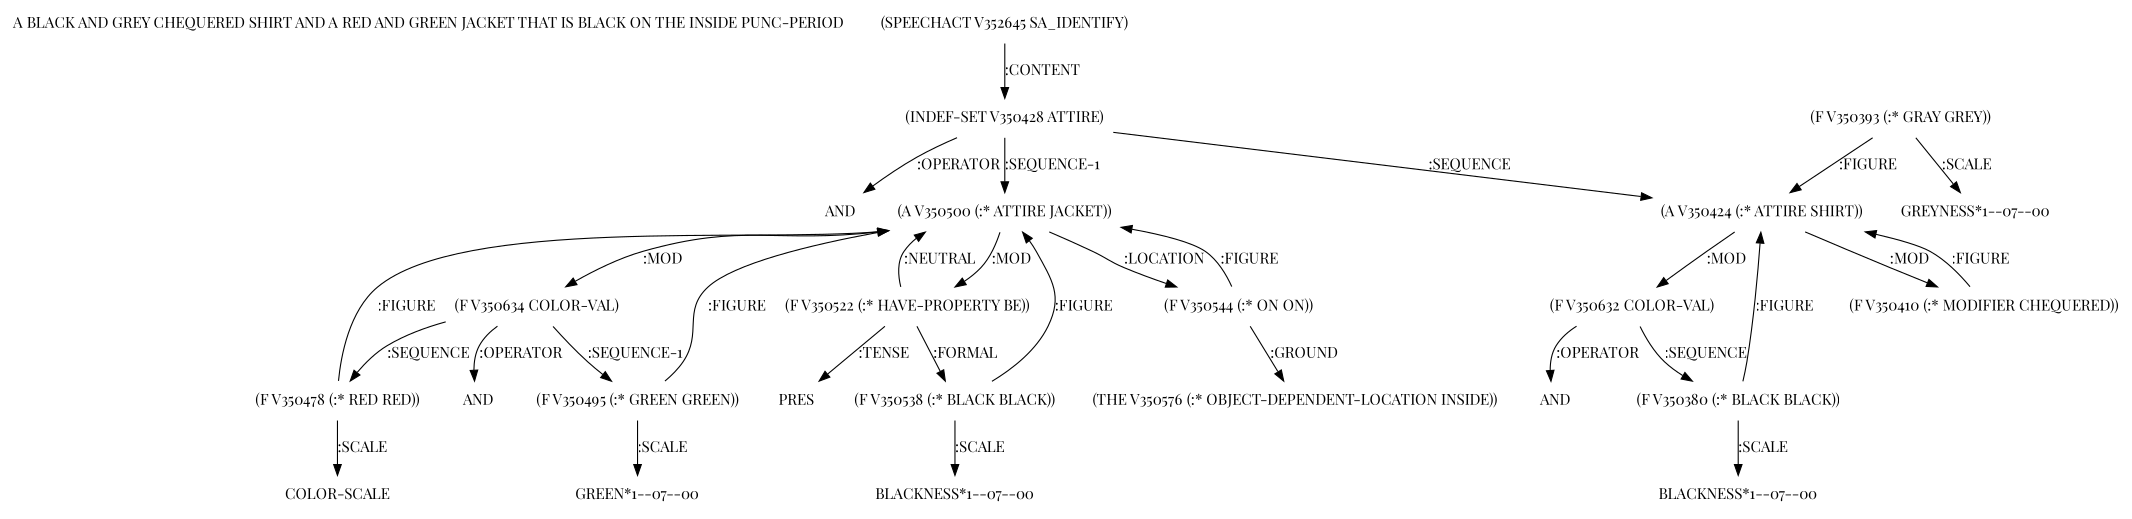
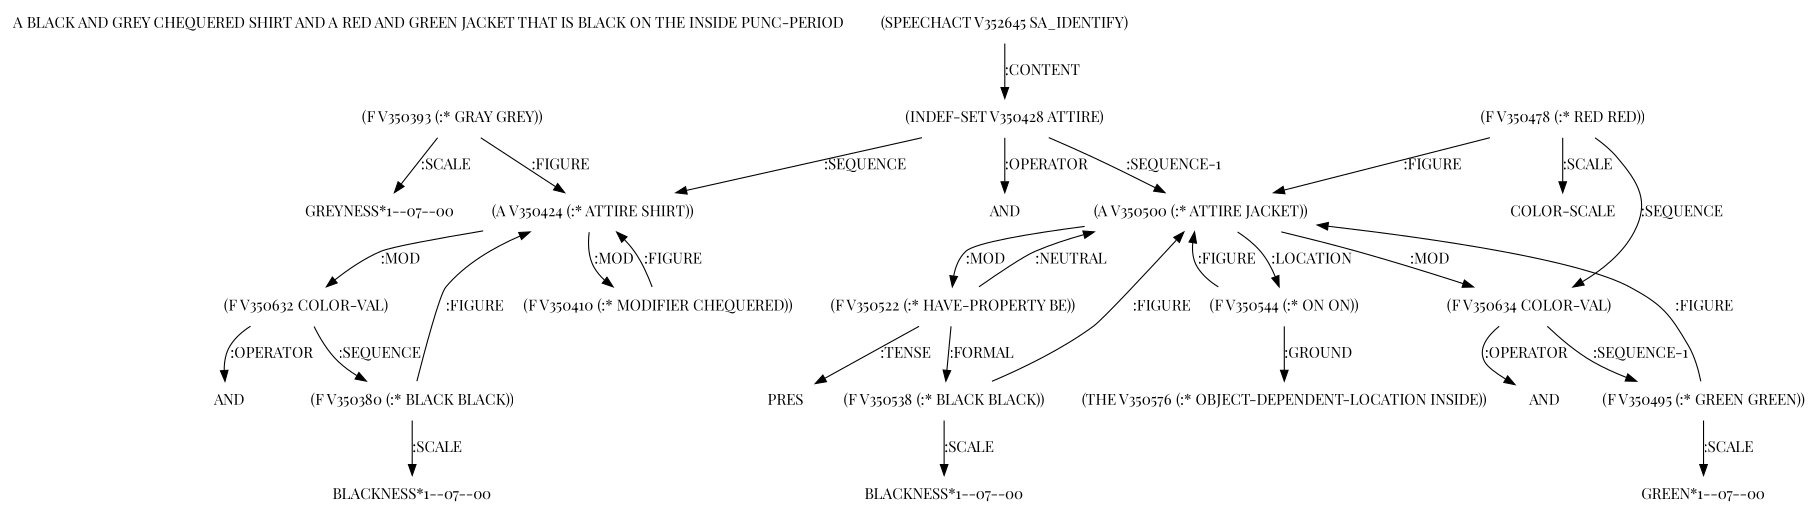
  digraph {
    fontname="Playfair Display"
    node [fontname="Playfair Display" shape=none]
    edge [fontname="Playfair Display"]
    "A BLACK AND GREY CHEQUERED SHIRT AND A RED AND GREEN JACKET THAT IS BLACK ON THE INSIDE PUNC-PERIOD"
    n2 [label="(SPEECHACT V352645 SA_IDENTIFY)"]
    n3 [label="(INDEF-SET V350428 ATTIRE)"]
    n4 [label=AND]
    n5 [label="(A V350424 (:* ATTIRE SHIRT))"]
    n6 [label="(A V350500 (:* ATTIRE JACKET))"]
    n7 [label="(F V350632 COLOR-VAL)"]
    n8 [label="(F V350410 (:* MODIFIER CHEQUERED))"]
    n9 [label="(F V350544 (:* ON ON))"]
    n10 [label="(F V350522 (:* HAVE-PROPERTY BE))"]
    n11 [label="(F V350634 COLOR-VAL)"]
    n12 [label="(F V350380 (:* BLACK BLACK))"]
    n13 [label=AND]
    n14 [label="(THE V350576 (:* OBJECT-DEPENDENT-LOCATION INSIDE))"]
    n15 [label="(F V350538 (:* BLACK BLACK))"]
    n16 [label=PRES]
    n17 [label="(F V350478 (:* RED RED))"]
    n18 [label="(F V350495 (:* GREEN GREEN))"]
    n19 [label=AND]
    n20 [label="BLACKNESS*1--07--00"]
    n21 [label="(F V350393 (:* GRAY GREY))"]
    n22 [label="GREYNESS*1--07--00"]
    n23 [label="BLACKNESS*1--07--00"]
    n24 [label="COLOR-SCALE"]
    n25 [label="GREEN*1--07--00"]
    n2 -> n3 [label=":CONTENT"]
    n3 -> n4 [label=":OPERATOR"]
    n3 -> n5 [label=":SEQUENCE"]
    n3 -> n6 [label=":SEQUENCE-1"]
    n5 -> n7 [label=":MOD"]
    n5 -> n8 [label=":MOD"]
    n6 -> n9 [label=":LOCATION"]
    n6 -> n10 [label=":MOD"]
    n6 -> n11 [label=":MOD"]
    n7 -> n12 [label=":SEQUENCE"]
    n7 -> n13 [label=":OPERATOR"]
    n8 -> n5 [label=":FIGURE"]
    n9 -> n6 [label=":FIGURE"]
    n9 -> n14 [label=":GROUND"]
    n10 -> n6 [label=":NEUTRAL"]
    n10 -> n15 [label=":FORMAL"]
    n10 -> n16 [label=":TENSE"]
-   n11 -> n17 [label=":SEQUENCE"]
+   n17 -> n11 [label=":SEQUENCE"]
    n11 -> n18 [label=":SEQUENCE-1"]
    n11 -> n19 [label=":OPERATOR"]
    n12 -> n5 [label=":FIGURE"]
    n12 -> n20 [label=":SCALE"]
    n15 -> n6 [label=":FIGURE"]
    n15 -> n23 [label=":SCALE"]
    n17 -> n6 [label=":FIGURE"]
    n17 -> n24 [label=":SCALE"]
    n18 -> n6 [label=":FIGURE"]
    n18 -> n25 [label=":SCALE"]
    n21 -> n5 [label=":FIGURE"]
    n21 -> n22 [label=":SCALE"]
  }
